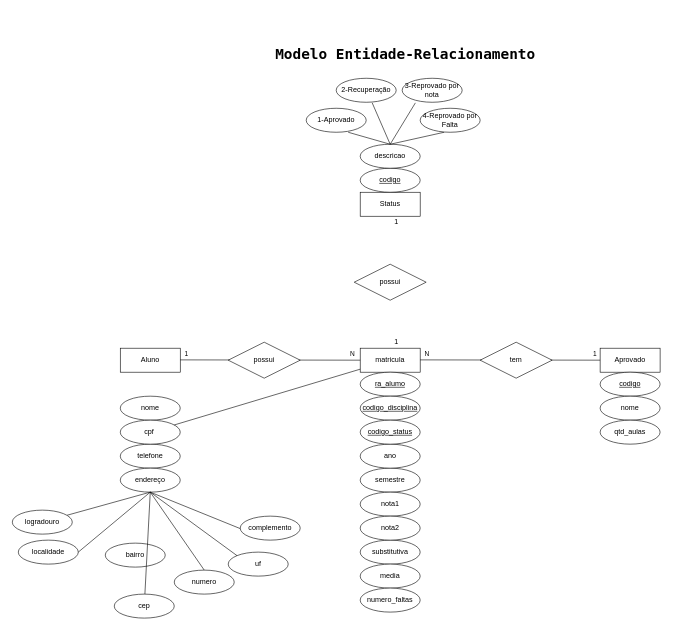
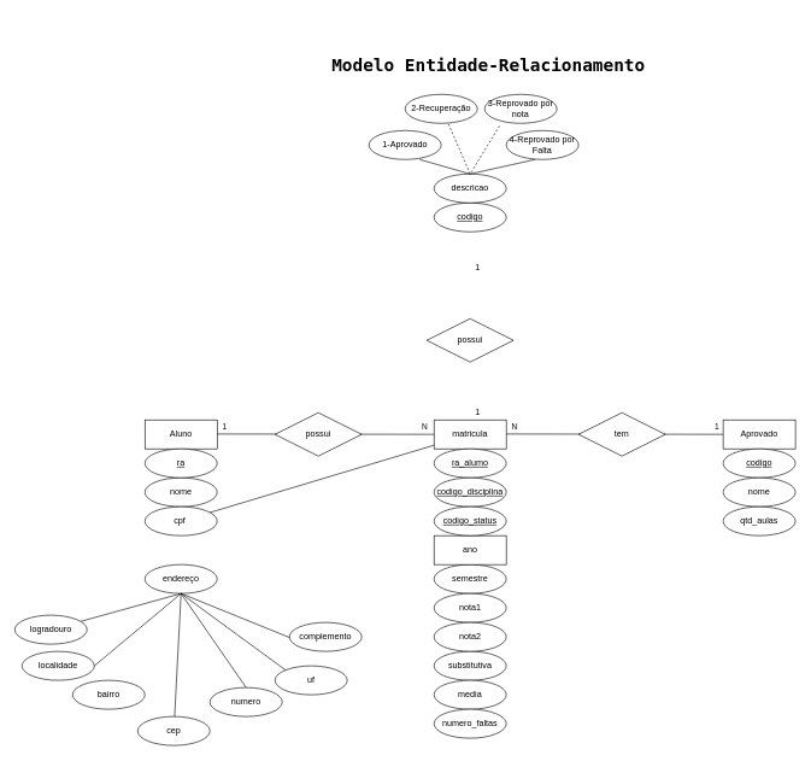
  <mxCell id="0" />
  <mxCell id="1" parent="0" />
  <mxCell id="2" value="matricula" style="whiteSpace=wrap;html=1;align=center;" parent="1" vertex="1"><mxGeometry x="600" y="580" width="100" height="40" as="geometry" /></mxCell>
  <mxCell id="3" value="Aprovado" style="whiteSpace=wrap;html=1;align=center;" parent="1" vertex="1"><mxGeometry x="1000" y="580" width="100" height="40" as="geometry" /></mxCell>
  <mxCell id="4" value="Aluno" style="whiteSpace=wrap;html=1;align=center;" parent="1" vertex="1"><mxGeometry x="200" y="580" width="100" height="40" as="geometry" /></mxCell>
  <mxCell id="5" value="nome" style="ellipse;whiteSpace=wrap;html=1;align=center;" parent="1" vertex="1"><mxGeometry x="200" y="660" width="100" height="40" as="geometry" /></mxCell>
- <mxCell id="6" value="telefone" style="ellipse;whiteSpace=wrap;html=1;align=center;" parent="1" vertex="1"><mxGeometry x="200" y="740" width="100" height="40" as="geometry" /></mxCell>
  <mxCell id="7" value="cpf&amp;nbsp;" style="ellipse;whiteSpace=wrap;html=1;align=center;" parent="1" vertex="1"><mxGeometry x="200" y="700" width="100" height="40" as="geometry" /></mxCell>
+ <mxCell id="8" value="&lt;u&gt;ra&lt;/u&gt;" style="ellipse;whiteSpace=wrap;html=1;align=center;" parent="1" vertex="1"><mxGeometry x="200" y="620" width="100" height="40" as="geometry" /></mxCell>
  <mxCell id="9" value="semestre" style="ellipse;whiteSpace=wrap;html=1;align=center;" parent="1" vertex="1"><mxGeometry x="600" y="780" width="100" height="40" as="geometry" /></mxCell>
- <mxCell id="10" value="ano" style="ellipse;whiteSpace=wrap;html=1;align=center;" parent="1" vertex="1"><mxGeometry x="600" y="740" width="100" height="40" as="geometry" /></mxCell>
+ <mxCell id="10" value="ano" style="whiteSpace=wrap;html=1;align=center;rounded=0;" parent="1" vertex="1"><mxGeometry x="600" y="740" width="100" height="40" as="geometry" /></mxCell>
  <mxCell id="11" value="substitutiva" style="ellipse;whiteSpace=wrap;html=1;align=center;" parent="1" vertex="1"><mxGeometry x="600" y="900" width="100" height="40" as="geometry" /></mxCell>
  <mxCell id="12" value="nota1" style="ellipse;whiteSpace=wrap;html=1;align=center;" parent="1" vertex="1"><mxGeometry x="600" y="820" width="100" height="40" as="geometry" /></mxCell>
  <mxCell id="13" value="nota2" style="ellipse;whiteSpace=wrap;html=1;align=center;" parent="1" vertex="1"><mxGeometry x="600" y="860" width="100" height="40" as="geometry" /></mxCell>
  <mxCell id="14" value="&lt;u&gt;codigo&lt;/u&gt;" style="ellipse;whiteSpace=wrap;html=1;align=center;" parent="1" vertex="1"><mxGeometry x="1000" y="620" width="100" height="40" as="geometry" /></mxCell>
  <mxCell id="15" value="nome" style="ellipse;whiteSpace=wrap;html=1;align=center;" parent="1" vertex="1"><mxGeometry x="1000" y="660" width="100" height="40" as="geometry" /></mxCell>
  <mxCell id="16" value="qtd_aulas" style="ellipse;whiteSpace=wrap;html=1;align=center;" parent="1" vertex="1"><mxGeometry x="1000" y="700" width="100" height="40" as="geometry" /></mxCell>
  <mxCell id="17" value="" style="endArrow=none;html=1;rounded=0;entryX=0;entryY=0.5;entryDx=0;entryDy=0;" parent="1" target="2" edge="1"><mxGeometry relative="1" as="geometry"><mxPoint x="300" y="599.5" as="sourcePoint" /><mxPoint x="460" y="599.5" as="targetPoint" /></mxGeometry></mxCell>
  <mxCell id="18" value="1" style="edgeLabel;html=1;align=center;verticalAlign=middle;resizable=0;points=[];" parent="17" vertex="1" connectable="0"><mxGeometry x="-0.793" relative="1" as="geometry"><mxPoint x="-21" y="-10" as="offset" /></mxGeometry></mxCell>
  <mxCell id="19" value="N" style="edgeLabel;html=1;align=center;verticalAlign=middle;resizable=0;points=[];" parent="17" vertex="1" connectable="0"><mxGeometry x="0.907" y="1" relative="1" as="geometry"><mxPoint y="-9" as="offset" /></mxGeometry></mxCell>
  <mxCell id="20" value="possui" style="shape=rhombus;perimeter=rhombusPerimeter;whiteSpace=wrap;html=1;align=center;" parent="1" vertex="1"><mxGeometry x="380" y="570" width="120" height="60" as="geometry" /></mxCell>
  <mxCell id="21" value="" style="endArrow=none;html=1;rounded=0;entryX=0;entryY=0.5;entryDx=0;entryDy=0;" parent="1" edge="1"><mxGeometry relative="1" as="geometry"><mxPoint x="700" y="599.5" as="sourcePoint" /><mxPoint x="1000" y="600" as="targetPoint" /></mxGeometry></mxCell>
  <mxCell id="22" value="1" style="edgeLabel;html=1;align=center;verticalAlign=middle;resizable=0;points=[];" parent="21" vertex="1" connectable="0"><mxGeometry x="0.887" y="2" relative="1" as="geometry"><mxPoint x="7" y="-8" as="offset" /></mxGeometry></mxCell>
  <mxCell id="23" value="N" style="edgeLabel;html=1;align=center;verticalAlign=middle;resizable=0;points=[];" parent="21" vertex="1" connectable="0"><mxGeometry x="-0.893" y="3" relative="1" as="geometry"><mxPoint x="-6" y="-7" as="offset" /></mxGeometry></mxCell>
  <mxCell id="24" value="tem" style="shape=rhombus;perimeter=rhombusPerimeter;whiteSpace=wrap;html=1;align=center;" parent="1" vertex="1"><mxGeometry x="800" y="570" width="120" height="60" as="geometry" /></mxCell>
  <mxCell id="25" value="media" style="ellipse;whiteSpace=wrap;html=1;align=center;" parent="1" vertex="1"><mxGeometry x="600" y="940" width="100" height="40" as="geometry" /></mxCell>
  <mxCell id="26" value="numero_faltas" style="ellipse;whiteSpace=wrap;html=1;align=center;" parent="1" vertex="1"><mxGeometry x="600" y="980" width="100" height="40" as="geometry" /></mxCell>
  <mxCell id="27" value="&lt;pre&gt;Modelo Entidade-Relacionamento&lt;/pre&gt;" style="text;strokeColor=none;fillColor=none;html=1;fontSize=24;fontStyle=1;verticalAlign=middle;align=center;" parent="1" vertex="1"><mxGeometry x="590" y="20" width="170" height="140" as="geometry" /></mxCell>
  <mxCell id="28" value="ra_alumo" style="ellipse;whiteSpace=wrap;html=1;align=center;fontStyle=4;" vertex="1" parent="1"><mxGeometry x="600" y="620" width="100" height="40" as="geometry" /></mxCell>
  <mxCell id="29" value="codigo_disciplina" style="ellipse;whiteSpace=wrap;html=1;align=center;fontStyle=4;" vertex="1" parent="1"><mxGeometry x="600" y="660" width="100" height="40" as="geometry" /></mxCell>
  <mxCell id="30" value="codigo_status" style="ellipse;whiteSpace=wrap;html=1;align=center;fontStyle=4;" vertex="1" parent="1"><mxGeometry x="600" y="700" width="100" height="40" as="geometry" /></mxCell>
  <mxCell id="31" value="endereço" style="ellipse;whiteSpace=wrap;html=1;align=center;" vertex="1" parent="1"><mxGeometry x="200" y="780" width="100" height="40" as="geometry" /></mxCell>
  <mxCell id="32" value="" style="endArrow=none;html=1;rounded=0;entryX=0.28;entryY=0.1;entryDx=0;entryDy=0;entryPerimeter=0;" edge="1" parent="1" source="35"><mxGeometry relative="1" as="geometry"><mxPoint x="100" y="900" as="sourcePoint" /><mxPoint x="408" y="884" as="targetPoint" /><Array as="points"><mxPoint x="250" y="820" /></Array></mxGeometry></mxCell>
  <mxCell id="33" value="localidade" style="ellipse;whiteSpace=wrap;html=1;align=center;" vertex="1" parent="1"><mxGeometry x="30" y="900" width="100" height="40" as="geometry" /></mxCell>
  <mxCell id="34" value="complemento" style="ellipse;whiteSpace=wrap;html=1;align=center;" vertex="1" parent="1"><mxGeometry x="400" y="860" width="100" height="40" as="geometry" /></mxCell>
  <mxCell id="35" value="logradouro" style="ellipse;whiteSpace=wrap;html=1;align=center;" vertex="1" parent="1"><mxGeometry x="20" y="850" width="100" height="40" as="geometry" /></mxCell>
  <mxCell id="36" value="uf" style="ellipse;whiteSpace=wrap;html=1;align=center;" vertex="1" parent="1"><mxGeometry x="380" y="920" width="100" height="40" as="geometry" /></mxCell>
- <mxCell id="37" value="bairro" style="ellipse;whiteSpace=wrap;html=1;align=center;" vertex="1" parent="1"><mxGeometry x="175" y="905" width="100" height="40" as="geometry" /></mxCell>
+ <mxCell id="37" value="bairro" style="ellipse;whiteSpace=wrap;html=1;align=center;" vertex="1" parent="1"><mxGeometry x="100" y="940" width="100" height="40" as="geometry" /></mxCell>
  <mxCell id="38" value="numero" style="ellipse;whiteSpace=wrap;html=1;align=center;" vertex="1" parent="1"><mxGeometry x="290" y="950" width="100" height="40" as="geometry" /></mxCell>
  <mxCell id="39" value="cep" style="ellipse;whiteSpace=wrap;html=1;align=center;" vertex="1" parent="1"><mxGeometry x="190" y="990" width="100" height="40" as="geometry" /></mxCell>
  <mxCell id="40" value="" style="endArrow=none;html=1;rounded=0;exitX=1;exitY=0.5;exitDx=0;exitDy=0;entryX=0.5;entryY=1;entryDx=0;entryDy=0;" edge="1" parent="1" source="33" target="31"><mxGeometry relative="1" as="geometry"><mxPoint x="480" y="800" as="sourcePoint" /><mxPoint x="380" y="910" as="targetPoint" /><Array as="points"><mxPoint x="250" y="820" /></Array></mxGeometry></mxCell>
  <mxCell id="41" value="" style="endArrow=none;html=1;rounded=0;entryX=0;entryY=0;entryDx=0;entryDy=0;" edge="1" parent="1" source="39" target="36"><mxGeometry relative="1" as="geometry"><mxPoint x="250" y="950" as="sourcePoint" /><mxPoint x="380" y="910" as="targetPoint" /><Array as="points"><mxPoint x="250" y="820" /></Array></mxGeometry></mxCell>
  <mxCell id="42" value="" style="endArrow=none;html=1;rounded=0;exitX=0.5;exitY=0;exitDx=0;exitDy=0;" edge="1" parent="1" source="38"><mxGeometry relative="1" as="geometry"><mxPoint x="480" y="800" as="sourcePoint" /><mxPoint x="250" y="820" as="targetPoint" /></mxGeometry></mxCell>
- <mxCell id="43" value="Status" style="whiteSpace=wrap;html=1;align=center;" vertex="1" parent="1"><mxGeometry x="600" y="320" width="100" height="40" as="geometry" /></mxCell>
  <mxCell id="44" value="" style="endArrow=none;html=1;rounded=0;" edge="1" parent="1" source="2" target="7"><mxGeometry relative="1" as="geometry"><mxPoint x="480" y="390" as="sourcePoint" /><mxPoint x="640" y="390" as="targetPoint" /></mxGeometry></mxCell>
  <mxCell id="45" value="possui" style="shape=rhombus;perimeter=rhombusPerimeter;whiteSpace=wrap;html=1;align=center;" vertex="1" parent="1"><mxGeometry x="590" y="440" width="120" height="60" as="geometry" /></mxCell>
  <mxCell id="46" value="&lt;u&gt;codigo&lt;/u&gt;" style="ellipse;whiteSpace=wrap;html=1;align=center;" vertex="1" parent="1"><mxGeometry x="600" y="280" width="100" height="40" as="geometry" /></mxCell>
  <mxCell id="47" value="descricao" style="ellipse;whiteSpace=wrap;html=1;align=center;" vertex="1" parent="1"><mxGeometry x="600" y="240" width="100" height="40" as="geometry" /></mxCell>
  <mxCell id="48" value="" style="endArrow=none;html=1;rounded=0;" edge="1" parent="1"><mxGeometry relative="1" as="geometry"><mxPoint x="580" y="220" as="sourcePoint" /><mxPoint x="740" y="220" as="targetPoint" /><Array as="points"><mxPoint x="650" y="240" /></Array></mxGeometry></mxCell>
  <mxCell id="49" value="1-Aprovado" style="ellipse;whiteSpace=wrap;html=1;align=center;" vertex="1" parent="1"><mxGeometry x="510" y="180" width="100" height="40" as="geometry" /></mxCell>
  <mxCell id="50" value="4-Reprovado por Falta" style="ellipse;whiteSpace=wrap;html=1;align=center;" vertex="1" parent="1"><mxGeometry x="700" y="180" width="100" height="40" as="geometry" /></mxCell>
  <mxCell id="51" value="&lt;div&gt;3-Reprovado por&lt;/div&gt;&lt;div&gt;nota&lt;br&gt;&lt;/div&gt;" style="ellipse;whiteSpace=wrap;html=1;align=center;" vertex="1" parent="1"><mxGeometry x="670" y="130" width="100" height="40" as="geometry" /></mxCell>
  <mxCell id="52" value="2-Recuperação" style="ellipse;whiteSpace=wrap;html=1;align=center;" vertex="1" parent="1"><mxGeometry x="560" y="130" width="100" height="40" as="geometry" /></mxCell>
- <mxCell id="53" value="" style="endArrow=none;html=1;rounded=0;exitX=0.6;exitY=1.025;exitDx=0;exitDy=0;exitPerimeter=0;entryX=0.22;entryY=1.025;entryDx=0;entryDy=0;entryPerimeter=0;" edge="1" parent="1" source="52" target="51"><mxGeometry relative="1" as="geometry"><mxPoint x="480" y="420" as="sourcePoint" /><mxPoint x="640" y="420" as="targetPoint" /><Array as="points"><mxPoint x="650" y="240" /></Array></mxGeometry></mxCell>
+ <mxCell id="53" value="" style="endArrow=none;html=1;rounded=0;exitX=0.6;exitY=1.025;exitDx=0;exitDy=0;exitPerimeter=0;entryX=0.22;entryY=1.025;entryDx=0;entryDy=0;entryPerimeter=0;dashed=1;" edge="1" parent="1" source="52" target="51"><mxGeometry relative="1" as="geometry"><mxPoint x="480" y="420" as="sourcePoint" /><mxPoint x="640" y="420" as="targetPoint" /><Array as="points"><mxPoint x="650" y="240" /></Array></mxGeometry></mxCell>
  <mxCell id="54" value="1" style="text;html=1;align=center;verticalAlign=middle;resizable=0;points=[];autosize=1;strokeColor=none;fillColor=none;" vertex="1" parent="1"><mxGeometry x="650" y="360" width="20" height="20" as="geometry" /></mxCell>
  <mxCell id="55" value="1" style="text;html=1;align=center;verticalAlign=middle;resizable=0;points=[];autosize=1;strokeColor=none;fillColor=none;" vertex="1" parent="1"><mxGeometry x="650" y="560" width="20" height="20" as="geometry" /></mxCell>
